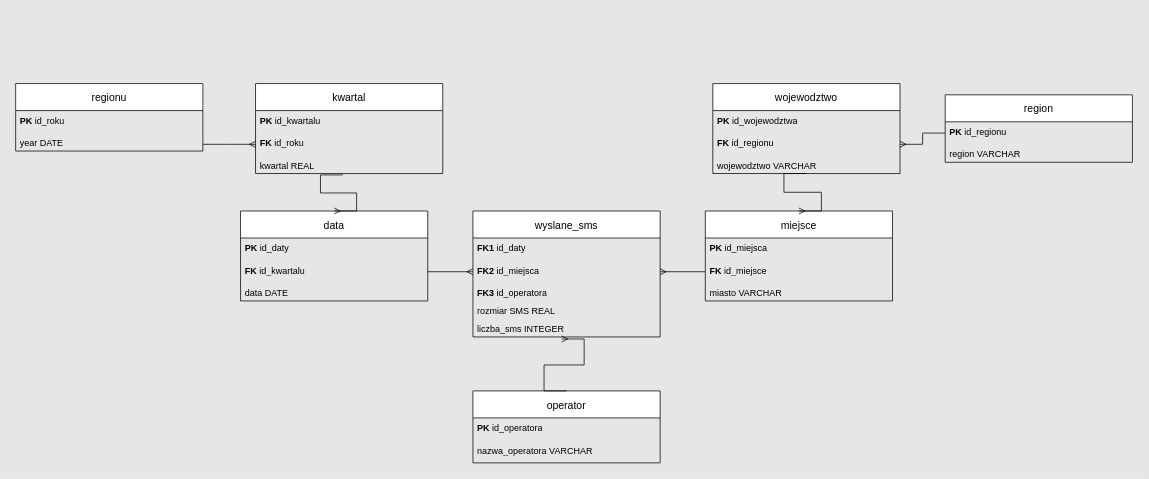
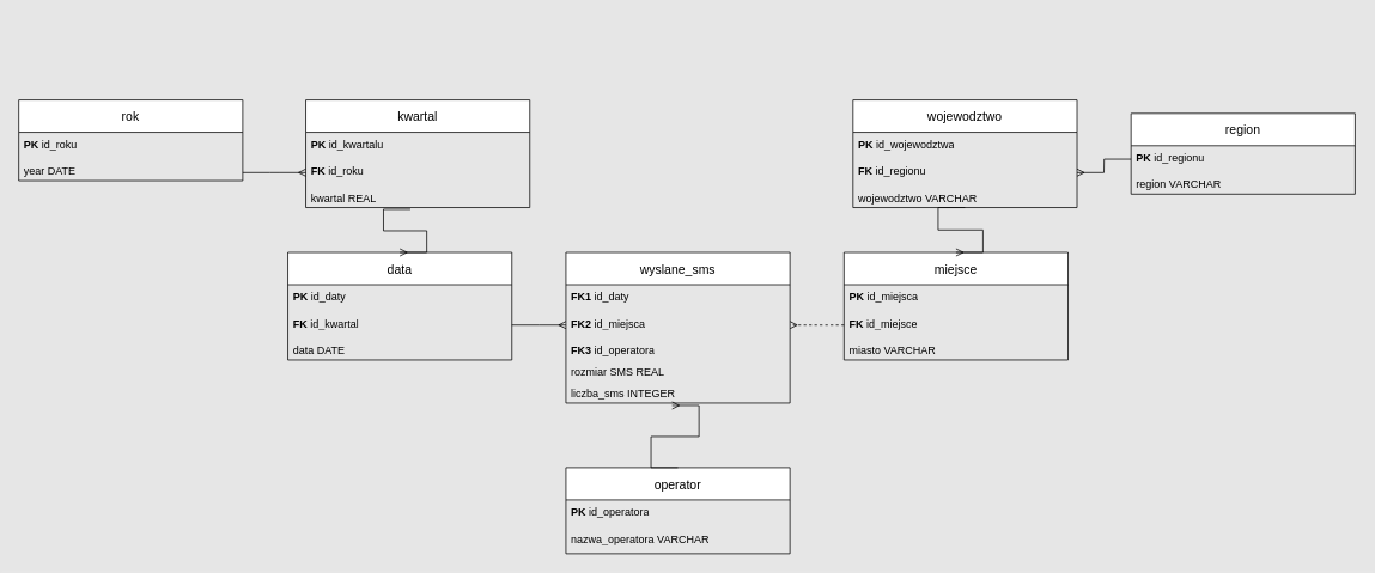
  <mxCell id="0" />
  <mxCell id="1" parent="0" />
  <mxCell id="2" value="wyslane_sms" style="swimlane;fontStyle=0;childLayout=stackLayout;horizontal=1;startSize=36;horizontalStack=0;resizeParent=1;resizeParentMax=0;resizeLast=0;collapsible=1;marginBottom=0;align=center;fontSize=14;swimlaneLine=1;glass=0;aspect=fixed;" parent="1" vertex="1"><mxGeometry x="630" y="281" width="249.75" height="168" as="geometry"><mxRectangle x="380" y="370" width="120" height="30" as="alternateBounds" /></mxGeometry></mxCell>
  <mxCell id="3" value="&lt;b&gt;FK1&amp;nbsp;&lt;/b&gt;id_daty" style="text;strokeColor=none;fillColor=none;spacingLeft=4;spacingRight=4;overflow=hidden;rotatable=0;points=[[0,0.5],[1,0.5]];portConstraint=eastwest;fontSize=12;whiteSpace=wrap;html=1;" parent="2" vertex="1"><mxGeometry y="36" width="249.75" height="30" as="geometry" /></mxCell>
  <mxCell id="4" value="&lt;b&gt;FK2&lt;/b&gt; id_miejsca" style="text;strokeColor=none;fillColor=none;spacingLeft=4;spacingRight=4;overflow=hidden;rotatable=0;points=[[0,0.5],[1,0.5]];portConstraint=eastwest;fontSize=12;whiteSpace=wrap;html=1;" parent="2" vertex="1"><mxGeometry y="66" width="249.75" height="30" as="geometry" /></mxCell>
  <mxCell id="5" value="&lt;b&gt;FK3&lt;/b&gt; id_operatora" style="text;strokeColor=none;fillColor=none;spacingLeft=4;spacingRight=4;overflow=hidden;rotatable=0;points=[[0,0.5],[1,0.5]];portConstraint=eastwest;fontSize=12;whiteSpace=wrap;html=1;" parent="2" vertex="1"><mxGeometry y="96" width="249.75" height="24" as="geometry" /></mxCell>
  <mxCell id="6" value="rozmiar SMS REAL&lt;div&gt;&lt;br&gt;&lt;/div&gt;" style="text;strokeColor=none;fillColor=none;spacingLeft=4;spacingRight=4;overflow=hidden;rotatable=0;points=[[0,0.5],[1,0.5]];portConstraint=eastwest;fontSize=12;whiteSpace=wrap;html=1;" parent="2" vertex="1"><mxGeometry y="120" width="249.75" height="24" as="geometry" /></mxCell>
  <mxCell id="7" value="liczba_sms INTEGER" style="text;strokeColor=none;fillColor=none;spacingLeft=4;spacingRight=4;overflow=hidden;rotatable=0;points=[[0,0.5],[1,0.5]];portConstraint=eastwest;fontSize=12;whiteSpace=wrap;html=1;" vertex="1" parent="2"><mxGeometry y="144" width="249.75" height="24" as="geometry" /></mxCell>
  <mxCell id="8" value="miejsce" style="swimlane;fontStyle=0;childLayout=stackLayout;horizontal=1;startSize=36;horizontalStack=0;resizeParent=1;resizeParentMax=0;resizeLast=0;collapsible=1;marginBottom=0;align=center;fontSize=14;swimlaneLine=1;glass=0;aspect=fixed;" parent="1" vertex="1"><mxGeometry x="940" y="281" width="249.75" height="120" as="geometry"><mxRectangle x="380" y="370" width="120" height="30" as="alternateBounds" /></mxGeometry></mxCell>
  <mxCell id="9" value="&lt;b&gt;PK&amp;nbsp;&lt;/b&gt;id_miejsca" style="text;strokeColor=none;fillColor=none;spacingLeft=4;spacingRight=4;overflow=hidden;rotatable=0;points=[[0,0.5],[1,0.5]];portConstraint=eastwest;fontSize=12;whiteSpace=wrap;html=1;" parent="8" vertex="1"><mxGeometry y="36" width="249.75" height="30" as="geometry" /></mxCell>
  <mxCell id="10" value="&lt;b&gt;FK&lt;/b&gt;&amp;nbsp;id_miejsce" style="text;strokeColor=none;fillColor=none;spacingLeft=4;spacingRight=4;overflow=hidden;rotatable=0;points=[[0,0.5],[1,0.5]];portConstraint=eastwest;fontSize=12;whiteSpace=wrap;html=1;" parent="8" vertex="1"><mxGeometry y="66" width="249.75" height="30" as="geometry" /></mxCell>
  <mxCell id="11" value="miasto VARCHAR&lt;b&gt;&amp;nbsp;&lt;/b&gt;" style="text;strokeColor=none;fillColor=none;spacingLeft=4;spacingRight=4;overflow=hidden;rotatable=0;points=[[0,0.5],[1,0.5]];portConstraint=eastwest;fontSize=12;whiteSpace=wrap;html=1;" parent="8" vertex="1"><mxGeometry y="96" width="249.75" height="24" as="geometry" /></mxCell>
  <mxCell id="12" value="wojewodztwo" style="swimlane;fontStyle=0;childLayout=stackLayout;horizontal=1;startSize=36;horizontalStack=0;resizeParent=1;resizeParentMax=0;resizeLast=0;collapsible=1;marginBottom=0;align=center;fontSize=14;swimlaneLine=1;glass=0;aspect=fixed;" parent="1" vertex="1"><mxGeometry x="950" y="111" width="249.75" height="120" as="geometry"><mxRectangle x="380" y="370" width="120" height="30" as="alternateBounds" /></mxGeometry></mxCell>
  <mxCell id="13" value="&lt;b&gt;PK&amp;nbsp;&lt;/b&gt;id_wojewodztwa" style="text;strokeColor=none;fillColor=none;spacingLeft=4;spacingRight=4;overflow=hidden;rotatable=0;points=[[0,0.5],[1,0.5]];portConstraint=eastwest;fontSize=12;whiteSpace=wrap;html=1;" parent="12" vertex="1"><mxGeometry y="36" width="249.75" height="30" as="geometry" /></mxCell>
  <mxCell id="14" value="&lt;b&gt;FK&lt;/b&gt;&amp;nbsp;id_regionu" style="text;strokeColor=none;fillColor=none;spacingLeft=4;spacingRight=4;overflow=hidden;rotatable=0;points=[[0,0.5],[1,0.5]];portConstraint=eastwest;fontSize=12;whiteSpace=wrap;html=1;" parent="12" vertex="1"><mxGeometry y="66" width="249.75" height="30" as="geometry" /></mxCell>
  <mxCell id="15" value="wojewodztwo VARCHAR&lt;b&gt;&amp;nbsp;&lt;/b&gt;" style="text;strokeColor=none;fillColor=none;spacingLeft=4;spacingRight=4;overflow=hidden;rotatable=0;points=[[0,0.5],[1,0.5]];portConstraint=eastwest;fontSize=12;whiteSpace=wrap;html=1;" parent="12" vertex="1"><mxGeometry y="96" width="249.75" height="24" as="geometry" /></mxCell>
  <mxCell id="16" value="region" style="swimlane;fontStyle=0;childLayout=stackLayout;horizontal=1;startSize=36;horizontalStack=0;resizeParent=1;resizeParentMax=0;resizeLast=0;collapsible=1;marginBottom=0;align=center;fontSize=14;swimlaneLine=1;glass=0;aspect=fixed;" parent="1" vertex="1"><mxGeometry x="1260" y="126" width="249.75" height="90" as="geometry"><mxRectangle x="380" y="370" width="120" height="30" as="alternateBounds" /></mxGeometry></mxCell>
  <mxCell id="17" value="&lt;b&gt;PK&amp;nbsp;&lt;/b&gt;id_regionu" style="text;strokeColor=none;fillColor=none;spacingLeft=4;spacingRight=4;overflow=hidden;rotatable=0;points=[[0,0.5],[1,0.5]];portConstraint=eastwest;fontSize=12;whiteSpace=wrap;html=1;" parent="16" vertex="1"><mxGeometry y="36" width="249.75" height="30" as="geometry" /></mxCell>
  <mxCell id="18" value="region VARCHAR&lt;b&gt;&amp;nbsp;&lt;/b&gt;" style="text;strokeColor=none;fillColor=none;spacingLeft=4;spacingRight=4;overflow=hidden;rotatable=0;points=[[0,0.5],[1,0.5]];portConstraint=eastwest;fontSize=12;whiteSpace=wrap;html=1;" parent="16" vertex="1"><mxGeometry y="66" width="249.75" height="24" as="geometry" /></mxCell>
- <mxCell id="19" style="edgeStyle=entityRelationEdgeStyle;rounded=0;orthogonalLoop=1;jettySize=auto;html=1;entryX=1;entryY=0.5;entryDx=0;entryDy=0;endArrow=ERmany;endFill=0;exitX=0;exitY=0.5;exitDx=0;exitDy=0;" parent="1" source="10" target="4" edge="1"><mxGeometry relative="1" as="geometry"><mxPoint x="850" y="501" as="sourcePoint" /><mxPoint x="929.251" y="569.01" as="targetPoint" /></mxGeometry></mxCell>
+ <mxCell id="19" style="edgeStyle=entityRelationEdgeStyle;rounded=0;orthogonalLoop=1;jettySize=auto;html=1;entryX=1;entryY=0.5;entryDx=0;entryDy=0;endArrow=ERmany;endFill=0;exitX=0;exitY=0.5;exitDx=0;exitDy=0;dashed=1;" parent="1" source="10" target="4" edge="1"><mxGeometry relative="1" as="geometry"><mxPoint x="850" y="501" as="sourcePoint" /><mxPoint x="929.251" y="569.01" as="targetPoint" /></mxGeometry></mxCell>
  <mxCell id="20" style="edgeStyle=entityRelationEdgeStyle;rounded=0;orthogonalLoop=1;jettySize=auto;html=1;endArrow=ERmany;endFill=0;entryX=0.5;entryY=0;entryDx=0;entryDy=0;exitX=0.5;exitY=1;exitDx=0;exitDy=0;" parent="1" source="12" target="8" edge="1"><mxGeometry relative="1" as="geometry"><mxPoint x="1010" y="251" as="sourcePoint" /><mxPoint x="1080" y="511" as="targetPoint" /></mxGeometry></mxCell>
  <mxCell id="21" style="edgeStyle=entityRelationEdgeStyle;rounded=0;orthogonalLoop=1;jettySize=auto;html=1;endArrow=ERmany;endFill=0;exitX=0;exitY=0.5;exitDx=0;exitDy=0;entryX=1;entryY=0.5;entryDx=0;entryDy=0;" parent="1" source="17" target="14" edge="1"><mxGeometry relative="1" as="geometry"><mxPoint x="1425" y="480" as="sourcePoint" /><mxPoint x="1340" y="371" as="targetPoint" /></mxGeometry></mxCell>
  <mxCell id="22" value="data" style="swimlane;fontStyle=0;childLayout=stackLayout;horizontal=1;startSize=36;horizontalStack=0;resizeParent=1;resizeParentMax=0;resizeLast=0;collapsible=1;marginBottom=0;align=center;fontSize=14;swimlaneLine=1;glass=0;aspect=fixed;" parent="1" vertex="1"><mxGeometry x="320" y="281" width="249.75" height="120" as="geometry"><mxRectangle x="380" y="370" width="120" height="30" as="alternateBounds" /></mxGeometry></mxCell>
  <mxCell id="23" value="&lt;b&gt;PK&amp;nbsp;&lt;/b&gt;id_daty" style="text;strokeColor=none;fillColor=none;spacingLeft=4;spacingRight=4;overflow=hidden;rotatable=0;points=[[0,0.5],[1,0.5]];portConstraint=eastwest;fontSize=12;whiteSpace=wrap;html=1;" parent="22" vertex="1"><mxGeometry y="36" width="249.75" height="30" as="geometry" /></mxCell>
- <mxCell id="24" value="&lt;b&gt;FK&lt;/b&gt;&amp;nbsp;id_kwartalu" style="text;strokeColor=none;fillColor=none;spacingLeft=4;spacingRight=4;overflow=hidden;rotatable=0;points=[[0,0.5],[1,0.5]];portConstraint=eastwest;fontSize=12;whiteSpace=wrap;html=1;" parent="22" vertex="1"><mxGeometry y="66" width="249.75" height="30" as="geometry" /></mxCell>
+ <mxCell id="24" value="&lt;b&gt;FK&lt;/b&gt;&amp;nbsp;id_kwartal" style="text;strokeColor=none;fillColor=none;spacingLeft=4;spacingRight=4;overflow=hidden;rotatable=0;points=[[0,0.5],[1,0.5]];portConstraint=eastwest;fontSize=12;whiteSpace=wrap;html=1;" parent="22" vertex="1"><mxGeometry y="66" width="249.75" height="30" as="geometry" /></mxCell>
  <mxCell id="25" value="data DATE" style="text;strokeColor=none;fillColor=none;spacingLeft=4;spacingRight=4;overflow=hidden;rotatable=0;points=[[0,0.5],[1,0.5]];portConstraint=eastwest;fontSize=12;whiteSpace=wrap;html=1;" parent="22" vertex="1"><mxGeometry y="96" width="249.75" height="24" as="geometry" /></mxCell>
  <mxCell id="26" style="edgeStyle=entityRelationEdgeStyle;rounded=0;orthogonalLoop=1;jettySize=auto;html=1;entryX=0;entryY=0.5;entryDx=0;entryDy=0;endArrow=ERmany;endFill=0;exitX=1;exitY=0.5;exitDx=0;exitDy=0;" parent="1" source="24" target="4" edge="1"><mxGeometry relative="1" as="geometry"><mxPoint x="840" y="571" as="sourcePoint" /><mxPoint x="780" y="571" as="targetPoint" /></mxGeometry></mxCell>
  <mxCell id="27" value="kwartal" style="swimlane;fontStyle=0;childLayout=stackLayout;horizontal=1;startSize=36;horizontalStack=0;resizeParent=1;resizeParentMax=0;resizeLast=0;collapsible=1;marginBottom=0;align=center;fontSize=14;swimlaneLine=1;glass=0;aspect=fixed;" parent="1" vertex="1"><mxGeometry x="340" y="111" width="249.75" height="120" as="geometry"><mxRectangle x="380" y="370" width="120" height="30" as="alternateBounds" /></mxGeometry></mxCell>
  <mxCell id="28" value="&lt;b&gt;PK&amp;nbsp;&lt;/b&gt;id_kwartalu" style="text;strokeColor=none;fillColor=none;spacingLeft=4;spacingRight=4;overflow=hidden;rotatable=0;points=[[0,0.5],[1,0.5]];portConstraint=eastwest;fontSize=12;whiteSpace=wrap;html=1;" parent="27" vertex="1"><mxGeometry y="36" width="249.75" height="30" as="geometry" /></mxCell>
  <mxCell id="29" value="&lt;b&gt;FK&lt;/b&gt;&amp;nbsp;id_roku" style="text;strokeColor=none;fillColor=none;spacingLeft=4;spacingRight=4;overflow=hidden;rotatable=0;points=[[0,0.5],[1,0.5]];portConstraint=eastwest;fontSize=12;whiteSpace=wrap;html=1;" parent="27" vertex="1"><mxGeometry y="66" width="249.75" height="30" as="geometry" /></mxCell>
  <mxCell id="30" value="kwartal REAL" style="text;strokeColor=none;fillColor=none;spacingLeft=4;spacingRight=4;overflow=hidden;rotatable=0;points=[[0,0.5],[1,0.5]];portConstraint=eastwest;fontSize=12;whiteSpace=wrap;html=1;" parent="27" vertex="1"><mxGeometry y="96" width="249.75" height="24" as="geometry" /></mxCell>
  <mxCell id="31" style="edgeStyle=entityRelationEdgeStyle;rounded=0;orthogonalLoop=1;jettySize=auto;html=1;entryX=0.5;entryY=0;entryDx=0;entryDy=0;endArrow=ERmany;endFill=0;exitX=0.467;exitY=1.078;exitDx=0;exitDy=0;exitPerimeter=0;" parent="1" source="30" target="22" edge="1"><mxGeometry relative="1" as="geometry"><mxPoint x="500" y="431" as="sourcePoint" /><mxPoint x="560" y="431" as="targetPoint" /><Array as="points"><mxPoint x="600" y="251" /><mxPoint x="720" y="221" /><mxPoint x="600" y="241" /></Array></mxGeometry></mxCell>
- <mxCell id="32" value="regionu" style="swimlane;fontStyle=0;childLayout=stackLayout;horizontal=1;startSize=36;horizontalStack=0;resizeParent=1;resizeParentMax=0;resizeLast=0;collapsible=1;marginBottom=0;align=center;fontSize=14;swimlaneLine=1;glass=0;aspect=fixed;" parent="1" vertex="1"><mxGeometry x="20" y="111" width="249.75" height="90" as="geometry"><mxRectangle x="380" y="370" width="120" height="30" as="alternateBounds" /></mxGeometry></mxCell>
+ <mxCell id="32" value="rok" style="swimlane;fontStyle=0;childLayout=stackLayout;horizontal=1;startSize=36;horizontalStack=0;resizeParent=1;resizeParentMax=0;resizeLast=0;collapsible=1;marginBottom=0;align=center;fontSize=14;swimlaneLine=1;glass=0;aspect=fixed;" parent="1" vertex="1"><mxGeometry x="20" y="111" width="249.75" height="90" as="geometry"><mxRectangle x="380" y="370" width="120" height="30" as="alternateBounds" /></mxGeometry></mxCell>
  <mxCell id="33" value="&lt;b&gt;PK&amp;nbsp;&lt;/b&gt;id_roku" style="text;strokeColor=none;fillColor=none;spacingLeft=4;spacingRight=4;overflow=hidden;rotatable=0;points=[[0,0.5],[1,0.5]];portConstraint=eastwest;fontSize=12;whiteSpace=wrap;html=1;" parent="32" vertex="1"><mxGeometry y="36" width="249.75" height="30" as="geometry" /></mxCell>
  <mxCell id="34" value="year DATE" style="text;strokeColor=none;fillColor=none;spacingLeft=4;spacingRight=4;overflow=hidden;rotatable=0;points=[[0,0.5],[1,0.5]];portConstraint=eastwest;fontSize=12;whiteSpace=wrap;html=1;" parent="32" vertex="1"><mxGeometry y="66" width="249.75" height="24" as="geometry" /></mxCell>
  <mxCell id="35" style="edgeStyle=entityRelationEdgeStyle;rounded=0;orthogonalLoop=1;jettySize=auto;html=1;entryX=0;entryY=0.5;entryDx=0;entryDy=0;endArrow=ERmany;endFill=0;exitX=1;exitY=0.5;exitDx=0;exitDy=0;" parent="1" target="29" edge="1"><mxGeometry relative="1" as="geometry"><mxPoint x="269.75" y="192" as="sourcePoint" /><mxPoint x="700" y="80" as="targetPoint" /><Array as="points"><mxPoint x="855" y="50" /><mxPoint x="975" y="20" /><mxPoint x="855" y="40" /></Array></mxGeometry></mxCell>
  <mxCell id="36" value="operator" style="swimlane;fontStyle=0;childLayout=stackLayout;horizontal=1;startSize=36;horizontalStack=0;resizeParent=1;resizeParentMax=0;resizeLast=0;collapsible=1;marginBottom=0;align=center;fontSize=14;swimlaneLine=1;glass=0;aspect=fixed;" vertex="1" parent="1"><mxGeometry x="630" y="521" width="249.75" height="96" as="geometry"><mxRectangle x="380" y="370" width="120" height="30" as="alternateBounds" /></mxGeometry></mxCell>
  <mxCell id="37" value="&lt;b&gt;PK&amp;nbsp;&lt;/b&gt;id_operatora" style="text;strokeColor=none;fillColor=none;spacingLeft=4;spacingRight=4;overflow=hidden;rotatable=0;points=[[0,0.5],[1,0.5]];portConstraint=eastwest;fontSize=12;whiteSpace=wrap;html=1;" vertex="1" parent="36"><mxGeometry y="36" width="249.75" height="30" as="geometry" /></mxCell>
  <mxCell id="38" value="nazwa_operatora VARCHAR" style="text;strokeColor=none;fillColor=none;spacingLeft=4;spacingRight=4;overflow=hidden;rotatable=0;points=[[0,0.5],[1,0.5]];portConstraint=eastwest;fontSize=12;whiteSpace=wrap;html=1;" vertex="1" parent="36"><mxGeometry y="66" width="249.75" height="30" as="geometry" /></mxCell>
  <mxCell id="39" style="edgeStyle=entityRelationEdgeStyle;rounded=0;orthogonalLoop=1;jettySize=auto;html=1;endArrow=ERmany;endFill=0;exitX=0.5;exitY=0;exitDx=0;exitDy=0;entryX=0.474;entryY=1.113;entryDx=0;entryDy=0;entryPerimeter=0;" edge="1" parent="1" source="36" target="7"><mxGeometry relative="1" as="geometry"><mxPoint x="569.75" y="650" as="sourcePoint" /><mxPoint x="569.75" y="461" as="targetPoint" /><Array as="points"><mxPoint x="519.75" y="599" /><mxPoint x="509.75" y="589" /><mxPoint x="489.75" y="569" /></Array></mxGeometry></mxCell>
